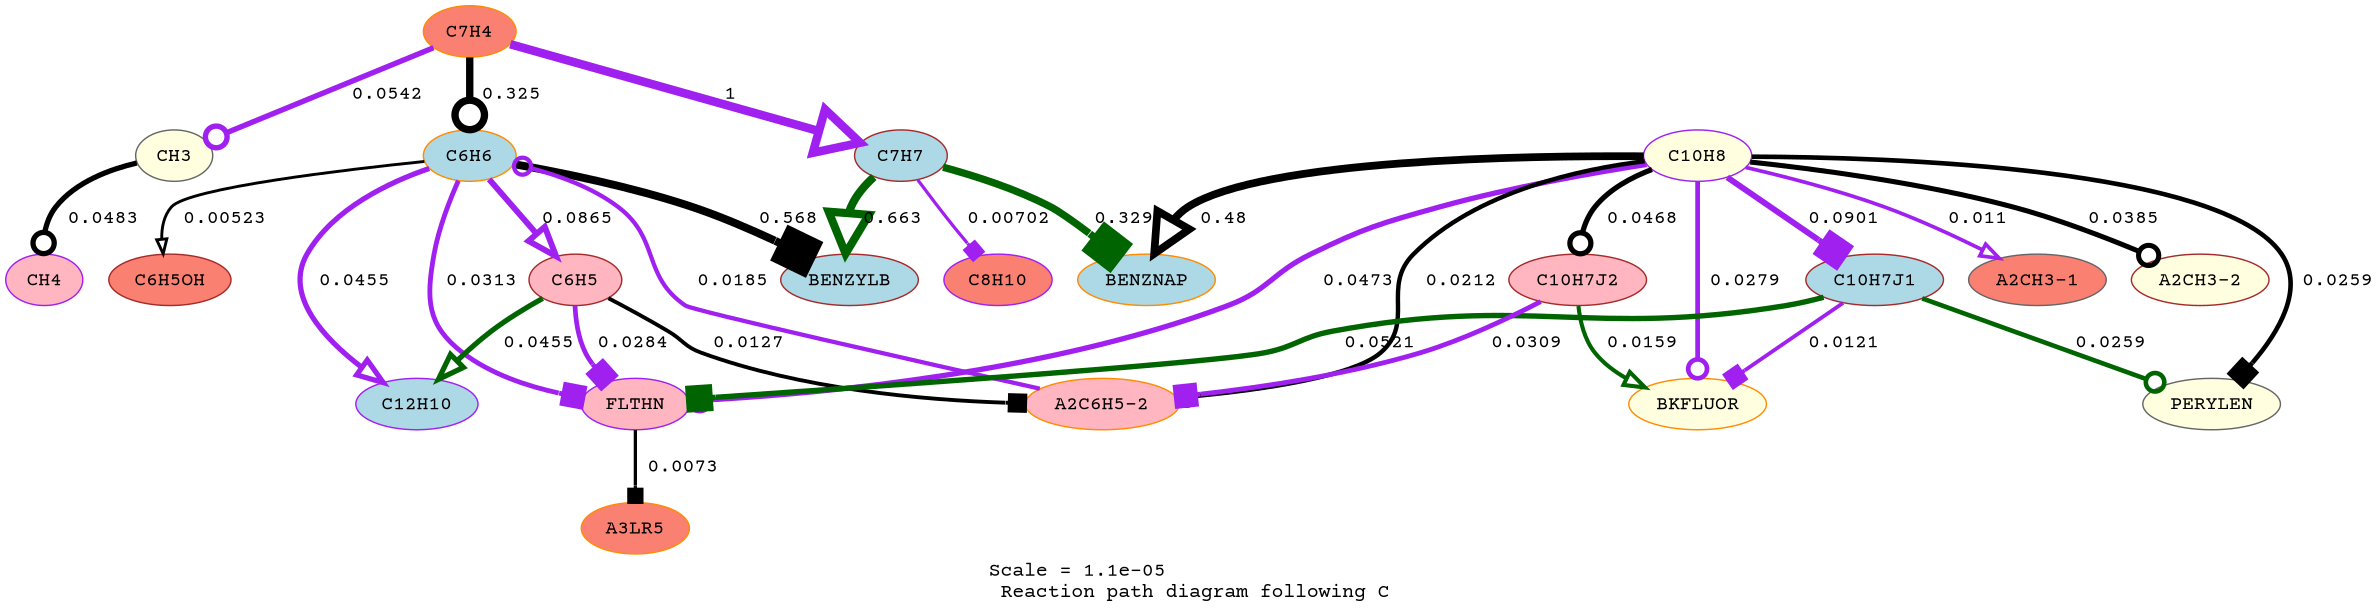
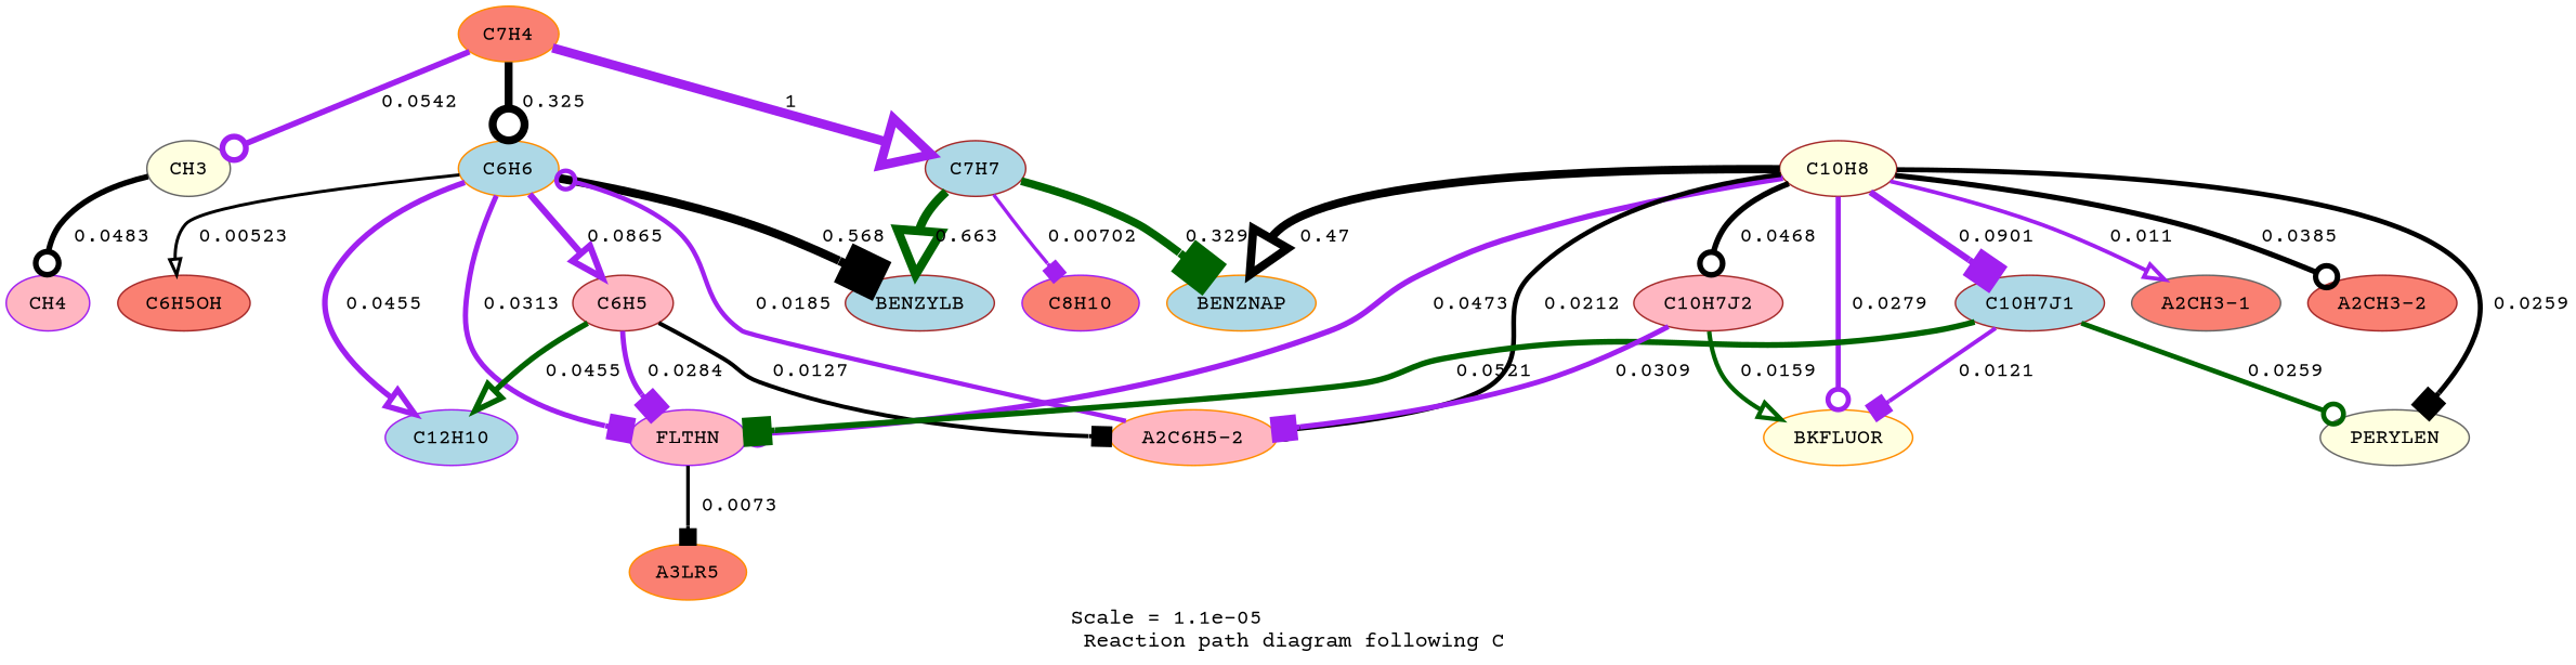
  digraph {
    fontname="Courier Prime"
    label="Scale = 1.1e-05\l Reaction path diagram following C"
    node [color=brown fillcolor=lightblue fontname="Courier Prime" style=filled]
    edge [arrowhead=box arrowsize=2.58 color=purple fontname="Courier Prime" style="setlinewidth(3.67)"]
    n1 [color=gray40 fillcolor=lightyellow label=CH3]
    n2 [color=purple fillcolor=lightpink label=CH4]
    n3 [color=darkorange fillcolor=salmon label=C7H4]
    n4 [color=darkorange label=C6H6]
    n5 [label=C7H7]
    n6 [fillcolor=lightpink label=C6H5]
    n7 [color=purple label=C12H10]
    n8 [color=purple fillcolor=lightpink label=FLTHN]
    n9 [fillcolor=salmon label=C6H5OH]
    n10 [label=BENZYLB]
    n11 [color=darkorange label=BENZNAP]
    n12 [color=purple fillcolor=salmon label=C8H10]
    n13 [color=darkorange fillcolor=lightpink label="A2C6H5-2"]
    n14 [color=darkorange fillcolor=salmon label=A3LR5]
-   n15 [color=purple fillcolor=lightyellow label=C10H8]
+   n15 [fillcolor=lightyellow label=C10H8]
    n16 [label=C10H7J1]
    n17 [color=darkorange fillcolor=lightyellow label=BKFLUOR]
    n18 [color=gray40 fillcolor=lightyellow label=PERYLEN]
    n19 [fillcolor=lightpink label=C10H7J2]
    n20 [color=gray40 fillcolor=salmon label="A2CH3-1"]
-   n21 [fillcolor=lightyellow label="A2CH3-2"]
+   n21 [fillcolor=salmon label="A2CH3-2"]
    n1 -> n2 [arrowhead=odot arrowsize=1.86 color=black label=" 0.0483" style="setlinewidth(3.71)"]
    n3 -> n1 [arrowhead=odot arrowsize=1.9 label=" 0.0542" style="setlinewidth(3.8)"]
    n3 -> n4 [arrowhead=odot color=black label=" 0.325" style="setlinewidth(5.15)"]
    n3 -> n5 [arrowhead=onormal arrowsize=3 label=" 1" style="setlinewidth(6)"]
    n4 -> n6 [arrowhead=onormal arrowsize=2.08 label=" 0.0865" style="setlinewidth(4.15)"]
    n4 -> n7 [arrowhead=onormal arrowsize=1.83 label=" 0.0455"]
    n4 -> n8 [arrowsize=1.69 label=" 0.0313" style="setlinewidth(3.38)"]
    n4 -> n9 [arrowhead=onormal arrowsize=1.02 color=black label=" 0.00523" style="setlinewidth(2.03)"]
    n4 -> n10 [arrowsize=2.79 color=black label=" 0.568" style="setlinewidth(5.57)"]
    n5 -> n10 [arrowhead=onormal arrowsize=2.84 color=darkgreen label=" 0.663" style="setlinewidth(5.69)"]
    n5 -> n11 [color=darkgreen label=" 0.329" style="setlinewidth(5.16)"]
    n5 -> n12 [arrowsize=1.13 label=" 0.00702" style="setlinewidth(2.26)"]
    n6 -> n7 [arrowhead=onormal arrowsize=1.83 color=darkgreen label=" 0.0455"]
    n6 -> n8 [arrowsize=1.66 label=" 0.0284" style="setlinewidth(3.31)"]
    n6 -> n13 [arrowsize=1.35 color=black label=" 0.0127" style="setlinewidth(2.71)"]
    n8 -> n14 [arrowsize=1.14 color=black label=" 0.0073" style="setlinewidth(2.29)"]
    n13 -> n4 [arrowhead=odot arrowsize=1.49 label=" 0.0185" style="setlinewidth(2.99)"]
    n15 -> n8 [arrowhead=odot arrowsize=1.85 label=" 0.0473" style="setlinewidth(3.7)"]
-   n15 -> n11 [arrowhead=onormal arrowsize=2.71 color=black label=" 0.48" style="setlinewidth(5.43)"]
+   n15 -> n11 [arrowhead=onormal arrowsize=2.71 color=black label=" 0.47" style="setlinewidth(5.43)"]
    n15 -> n13 [arrowhead=odot arrowsize=1.55 color=black label=" 0.0212" style="setlinewidth(3.09)"]
    n15 -> n16 [arrowsize=2.09 label=" 0.0901" style="setlinewidth(4.18)"]
    n15 -> n17 [arrowhead=odot arrowsize=1.65 label=" 0.0279" style="setlinewidth(3.3)"]
    n15 -> n18 [arrowsize=1.62 color=black label=" 0.0259" style="setlinewidth(3.24)"]
    n15 -> n19 [arrowhead=odot arrowsize=1.84 color=black label=" 0.0468" style="setlinewidth(3.69)"]
    n15 -> n20 [arrowhead=onormal arrowsize=1.3 label=" 0.011" style="setlinewidth(2.59)"]
    n15 -> n21 [arrowhead=odot arrowsize=1.77 color=black label=" 0.0385" style="setlinewidth(3.54)"]
    n16 -> n8 [arrowsize=1.89 color=darkgreen label=" 0.0521" style="setlinewidth(3.77)"]
    n16 -> n17 [arrowsize=1.33 label=" 0.0121" style="setlinewidth(2.67)"]
    n16 -> n18 [arrowhead=odot arrowsize=1.62 color=darkgreen label=" 0.0259" style="setlinewidth(3.24)"]
    n19 -> n13 [arrowsize=1.69 label=" 0.0309" style="setlinewidth(3.38)"]
    n19 -> n17 [arrowhead=onormal arrowsize=1.44 color=darkgreen label=" 0.0159" style="setlinewidth(2.87)"]
  }
